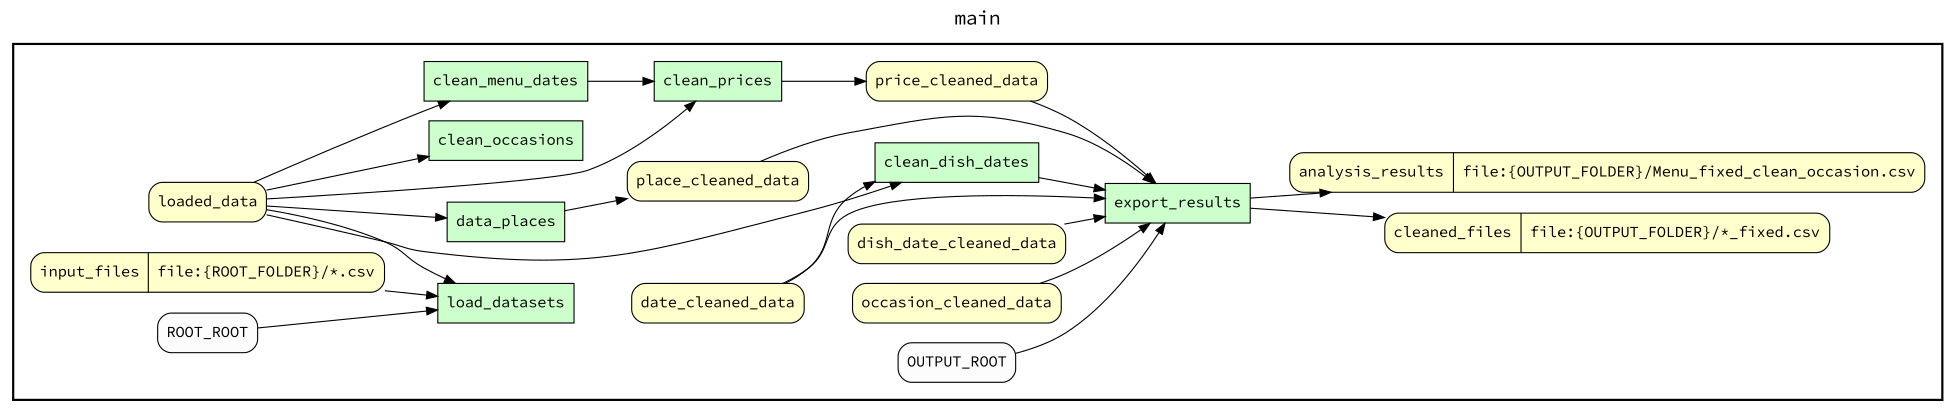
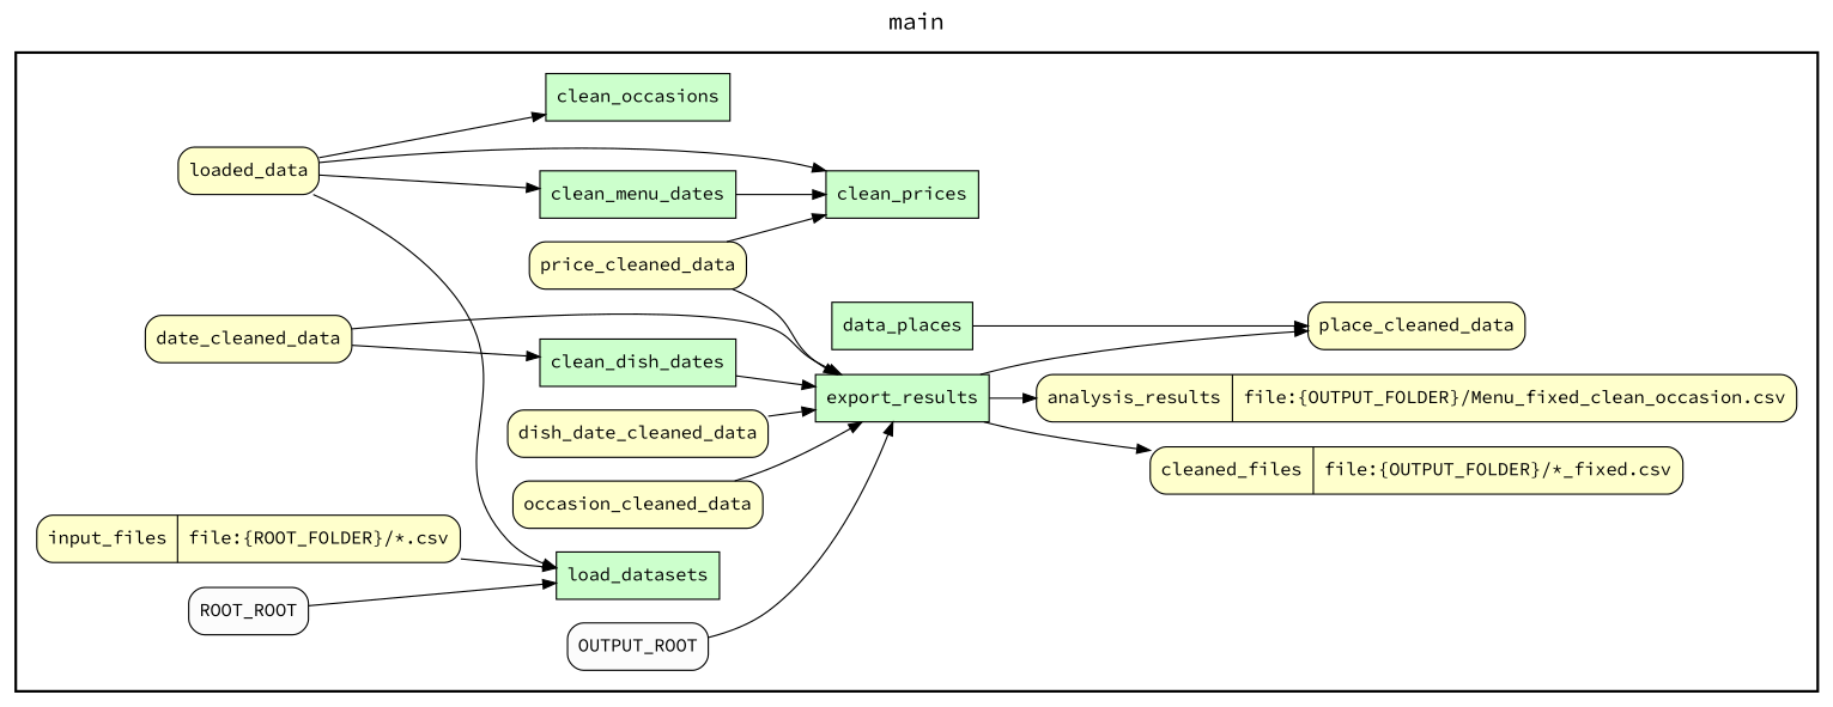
  digraph {
    fontname="Source Code Pro"
    fontsize=18
    label=main
    labelloc=t
    rankdir=LR
    node [fillcolor="#FFFFCC" fontname="Source Code Pro" peripheries=1 shape=box style="rounded,filled"]
    edge [fontname="Source Code Pro"]
    load_datasets [fillcolor="#CCFFCC" style=filled]
    loaded_data
    clean_menu_dates [fillcolor="#CCFFCC" style=filled]
    date_cleaned_data
    clean_dish_dates [fillcolor="#CCFFCC" style=filled]
    dish_date_cleaned_data
    clean_prices [fillcolor="#CCFFCC" style=filled]
    price_cleaned_data
    n9 [fillcolor="#CCFFCC" label=data_places style=filled]
    place_cleaned_data
    clean_occasions [fillcolor="#CCFFCC" style=filled]
    occasion_cleaned_data
    export_results [fillcolor="#CCFFCC" style=filled]
    n14 [label="{<f0> cleaned_files |<f1> file\:\{OUTPUT_FOLDER\}/*_fixed.csv}" rankdir=LR shape=record]
    n15 [label="{<f0> analysis_results |<f1> file\:\{OUTPUT_FOLDER\}/Menu_fixed_clean_occasion.csv}" rankdir=LR shape=record]
    n16 [label="{<f0> input_files |<f1> file\:\{ROOT_FOLDER\}/*.csv}" rankdir=LR shape=record]
    n17 [fillcolor="#FCFCFC" label=ROOT_ROOT]
    n18 [fillcolor="#FCFCFC" label=OUTPUT_ROOT]
    subgraph cluster_1 {
      color=black
      label=""
      penwidth=2
      subgraph cluster_2 {
        color=white
        label=""
        penwidth=2
        load_datasets
        loaded_data
        clean_menu_dates
        date_cleaned_data
        clean_dish_dates
        dish_date_cleaned_data
        clean_prices
        price_cleaned_data
        n9
        place_cleaned_data
        clean_occasions
        occasion_cleaned_data
        export_results
        n14
        n15
        n16
        n17
        n18
      }
    }
    loaded_data -> load_datasets
    loaded_data -> clean_menu_dates
-   loaded_data -> clean_dish_dates
    loaded_data -> clean_prices
-   loaded_data -> n9
    loaded_data -> clean_occasions
    clean_menu_dates -> clean_prices
    date_cleaned_data -> clean_dish_dates
    date_cleaned_data -> export_results
    clean_dish_dates -> export_results
    dish_date_cleaned_data -> export_results
-   clean_prices -> price_cleaned_data
+   price_cleaned_data -> clean_prices
    price_cleaned_data -> export_results
    n9 -> place_cleaned_data
-   place_cleaned_data -> export_results
+   export_results -> place_cleaned_data
    occasion_cleaned_data -> export_results
    export_results -> n14
    export_results -> n15
    n16 -> load_datasets
    n17 -> load_datasets
    n18 -> export_results
  }
